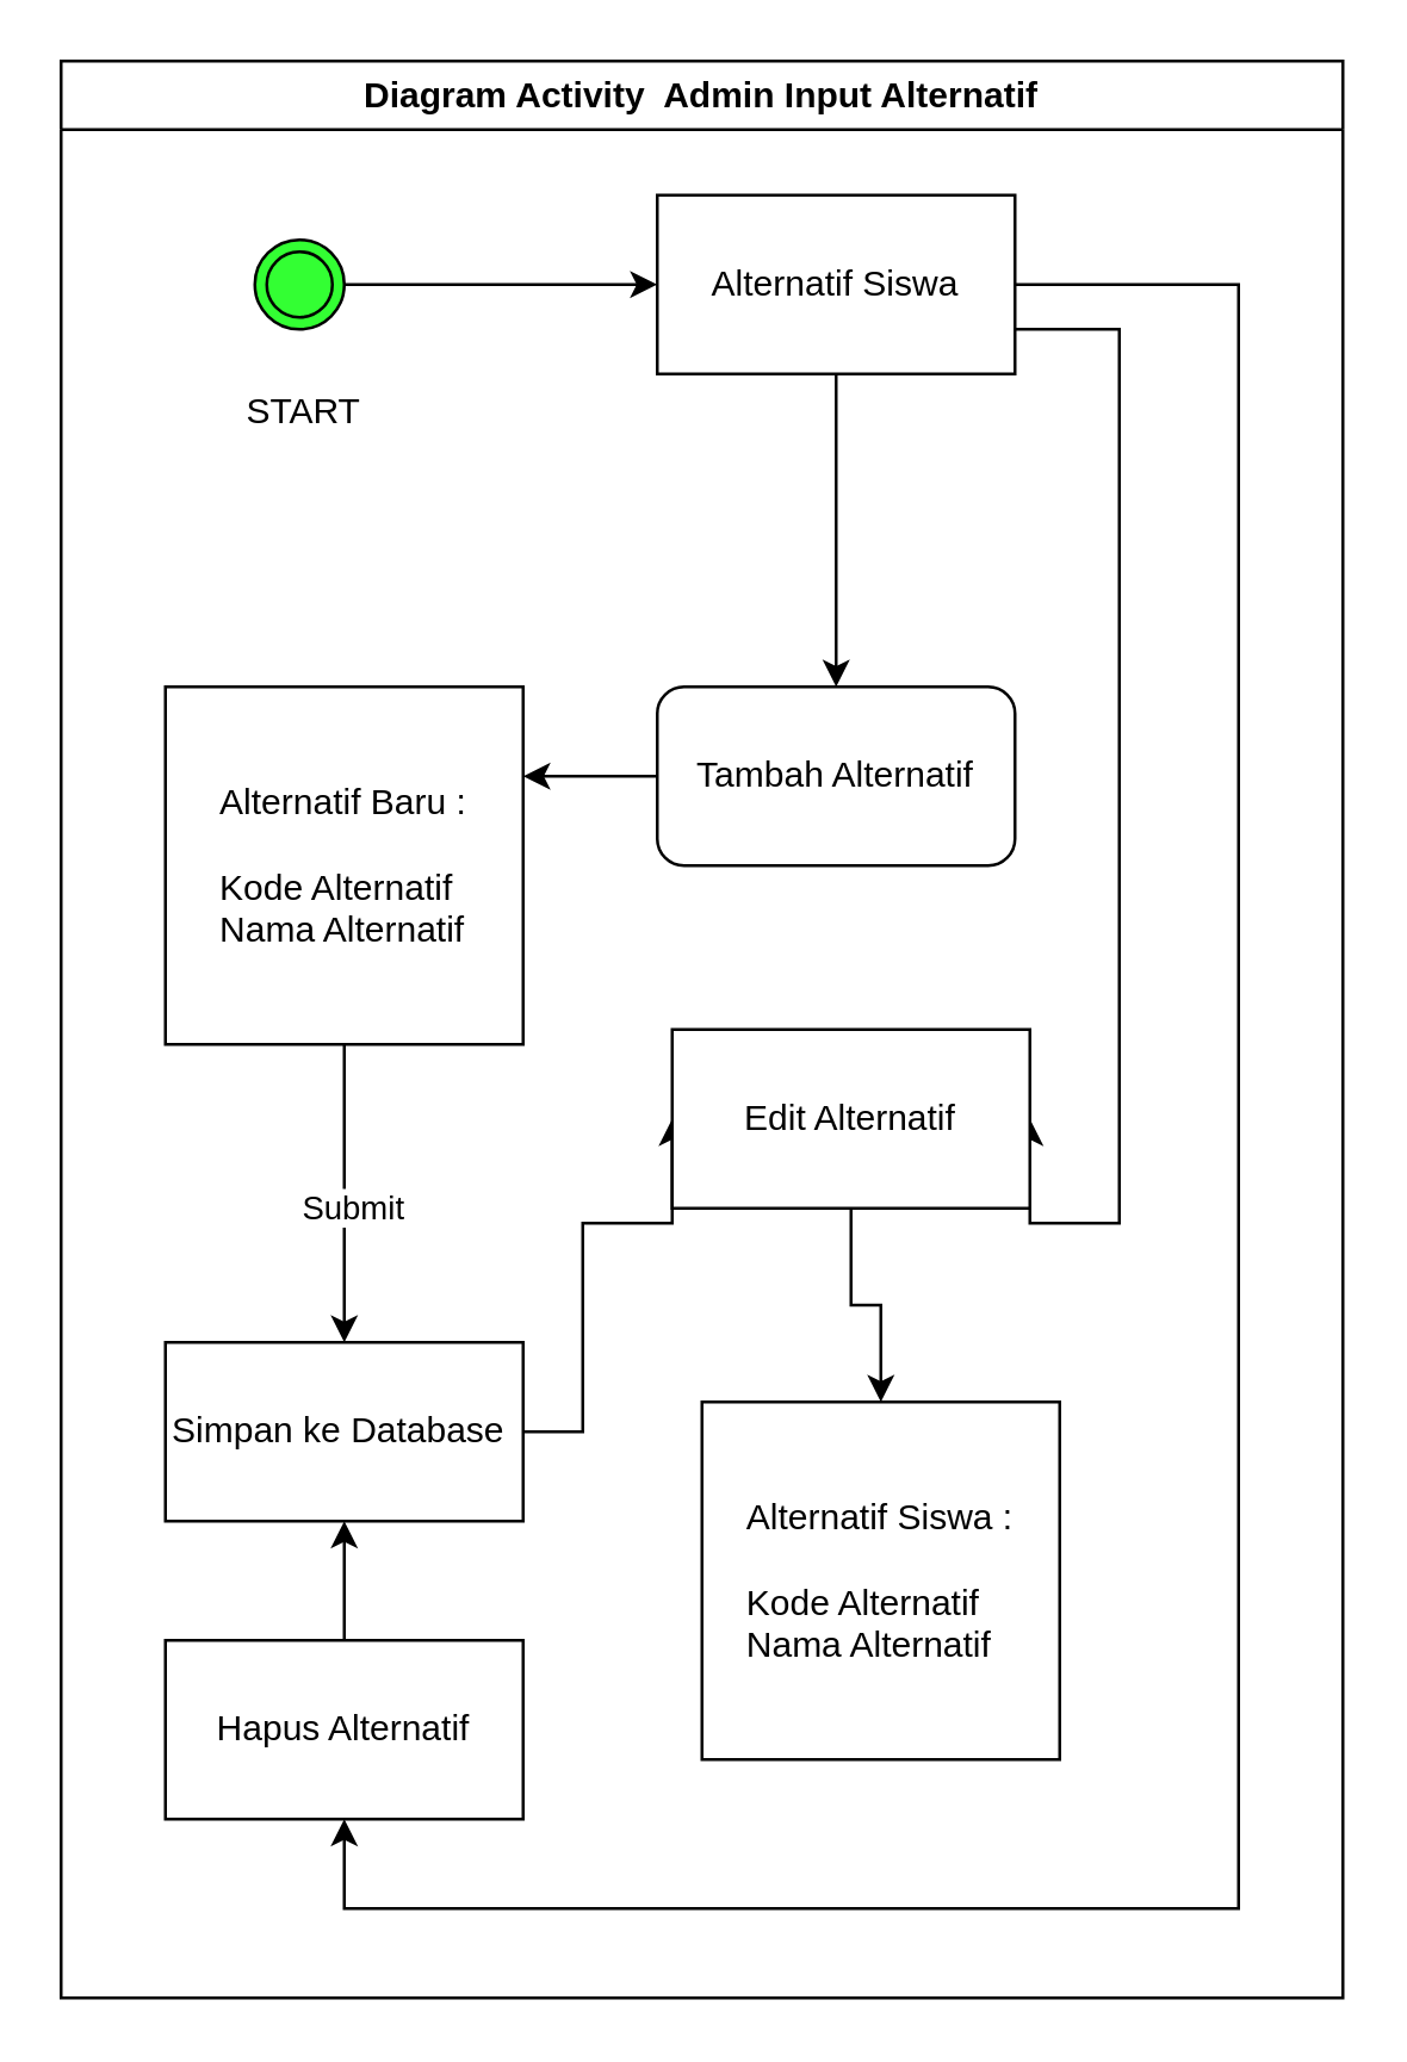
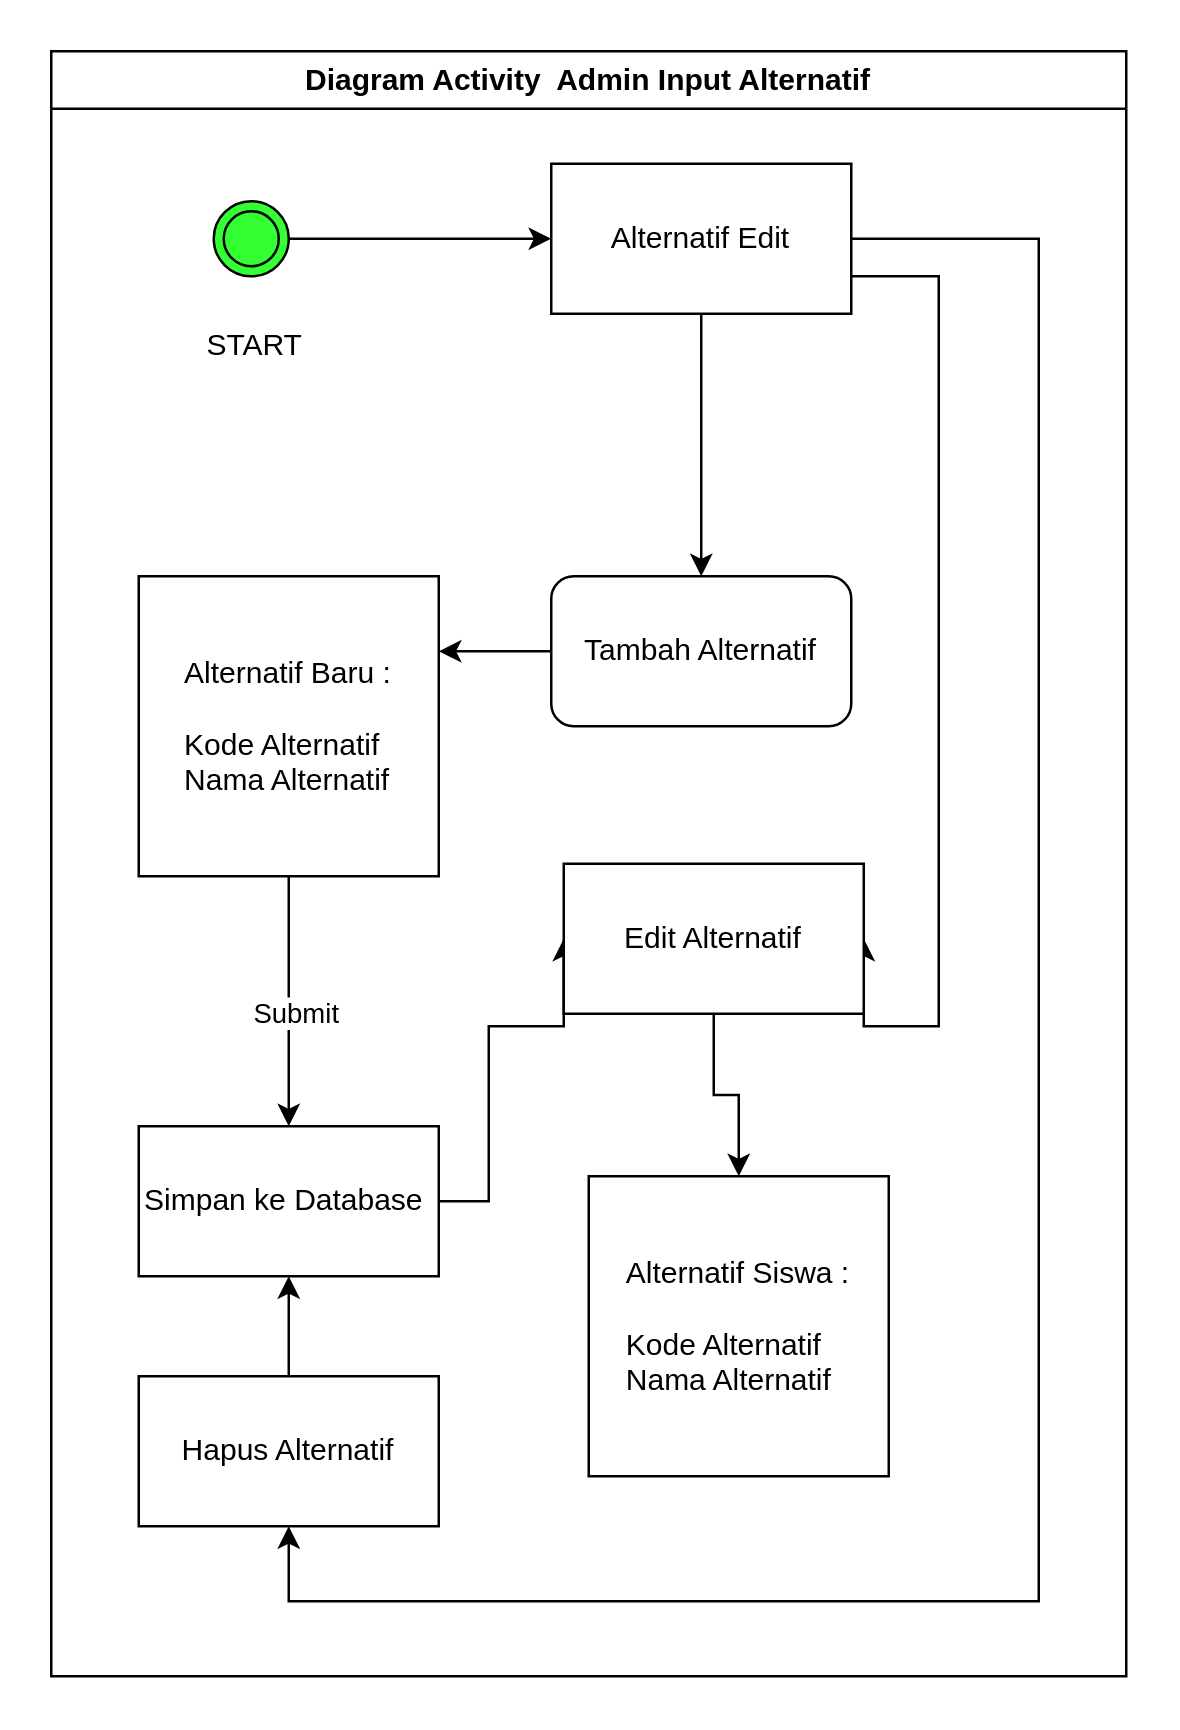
  <mxCell id="0" />
  <mxCell id="1" parent="0" />
  <mxCell id="2" value="Diagram Activity&amp;nbsp; Admin Input Alternatif" style="swimlane;whiteSpace=wrap;html=1;" parent="1" vertex="1"><mxGeometry x="20" y="20" width="430" height="650" as="geometry" /></mxCell>
  <mxCell id="3" style="edgeStyle=orthogonalEdgeStyle;rounded=0;orthogonalLoop=1;jettySize=auto;html=1;entryX=1;entryY=0.25;entryDx=0;entryDy=0;" parent="2" source="4" target="7" edge="1"><mxGeometry relative="1" as="geometry" /></mxCell>
  <mxCell id="4" value="Tambah Alternatif" style="whiteSpace=wrap;html=1;rounded=1;" parent="2" vertex="1"><mxGeometry x="200" y="210" width="120" height="60" as="geometry" /></mxCell>
  <mxCell id="5" style="edgeStyle=orthogonalEdgeStyle;rounded=0;orthogonalLoop=1;jettySize=auto;html=1;entryX=0.5;entryY=0;entryDx=0;entryDy=0;" parent="2" source="7" target="9" edge="1"><mxGeometry relative="1" as="geometry"><mxPoint x="95" y="400" as="targetPoint" /></mxGeometry></mxCell>
  <mxCell id="6" value="Submit" style="edgeLabel;html=1;align=center;verticalAlign=middle;resizable=0;points=[];" parent="5" vertex="1" connectable="0"><mxGeometry x="0.079" y="2" relative="1" as="geometry"><mxPoint as="offset" /></mxGeometry></mxCell>
  <mxCell id="7" value="&lt;span style=&quot;text-align: left;&quot;&gt;Alternatif Baru :&lt;/span&gt;&lt;div style=&quot;text-align: left;&quot;&gt;&lt;br&gt;&lt;/div&gt;&lt;span style=&quot;color: light-dark(rgb(0, 0, 0), rgb(255, 255, 255)); background-color: transparent;&quot;&gt;&lt;div style=&quot;text-align: left;&quot;&gt;&lt;span style=&quot;background-color: transparent; color: light-dark(rgb(0, 0, 0), rgb(255, 255, 255));&quot;&gt;Kode Alternatif&lt;/span&gt;&lt;/div&gt;&lt;/span&gt;&lt;span style=&quot;color: light-dark(rgb(0, 0, 0), rgb(255, 255, 255)); background-color: transparent;&quot;&gt;&lt;div style=&quot;text-align: left;&quot;&gt;&lt;span style=&quot;background-color: transparent; color: light-dark(rgb(0, 0, 0), rgb(255, 255, 255));&quot;&gt;Nama Alternatif&lt;/span&gt;&lt;/div&gt;&lt;/span&gt;" style="rounded=0;whiteSpace=wrap;html=1;" parent="2" vertex="1"><mxGeometry x="35" y="210" width="120" height="120" as="geometry" /></mxCell>
  <mxCell id="8" style="edgeStyle=orthogonalEdgeStyle;rounded=0;orthogonalLoop=1;jettySize=auto;html=1;entryX=0;entryY=0.5;entryDx=0;entryDy=0;" parent="2" source="9" target="15" edge="1"><mxGeometry relative="1" as="geometry"><Array as="points"><mxPoint x="175" y="460" /><mxPoint x="175" y="390" /></Array></mxGeometry></mxCell>
  <mxCell id="9" value="Simpan ke Database&amp;nbsp;" style="rounded=0;whiteSpace=wrap;html=1;" parent="2" vertex="1"><mxGeometry x="35" y="430" width="120" height="60" as="geometry" /></mxCell>
  <mxCell id="10" style="edgeStyle=orthogonalEdgeStyle;rounded=0;orthogonalLoop=1;jettySize=auto;html=1;entryX=1;entryY=0.5;entryDx=0;entryDy=0;" parent="2" source="12" target="15" edge="1"><mxGeometry relative="1" as="geometry"><Array as="points"><mxPoint x="355" y="90" /><mxPoint x="355" y="390" /></Array></mxGeometry></mxCell>
  <mxCell id="11" style="edgeStyle=orthogonalEdgeStyle;rounded=0;orthogonalLoop=1;jettySize=auto;html=1;entryX=0.5;entryY=1;entryDx=0;entryDy=0;" parent="2" source="12" target="18" edge="1"><mxGeometry relative="1" as="geometry"><Array as="points"><mxPoint x="395" y="75" /><mxPoint x="395" y="620" /><mxPoint x="95" y="620" /></Array></mxGeometry></mxCell>
- <mxCell id="12" value="Alternatif Siswa" style="rounded=0;whiteSpace=wrap;html=1;" parent="2" vertex="1"><mxGeometry x="200" y="45" width="120" height="60" as="geometry" /></mxCell>
+ <mxCell id="12" value="Alternatif Edit" style="rounded=0;whiteSpace=wrap;html=1;" parent="2" vertex="1"><mxGeometry x="200" y="45" width="120" height="60" as="geometry" /></mxCell>
  <mxCell id="13" value="" style="edgeStyle=orthogonalEdgeStyle;rounded=0;orthogonalLoop=1;jettySize=auto;html=1;" parent="2" source="12" target="4" edge="1"><mxGeometry relative="1" as="geometry"><mxPoint x="245" y="190" as="targetPoint" /></mxGeometry></mxCell>
  <mxCell id="14" style="edgeStyle=orthogonalEdgeStyle;rounded=0;orthogonalLoop=1;jettySize=auto;html=1;" parent="2" source="15" target="16" edge="1"><mxGeometry relative="1" as="geometry" /></mxCell>
  <mxCell id="15" value="Edit Alternatif" style="rounded=0;whiteSpace=wrap;html=1;" parent="2" vertex="1"><mxGeometry x="205" y="325" width="120" height="60" as="geometry" /></mxCell>
  <mxCell id="16" value="&lt;span style=&quot;text-align: left;&quot;&gt;Alternatif Siswa :&lt;/span&gt;&lt;div style=&quot;text-align: left;&quot;&gt;&lt;br&gt;&lt;/div&gt;&lt;span style=&quot;color: light-dark(rgb(0, 0, 0), rgb(255, 255, 255)); background-color: transparent;&quot;&gt;&lt;div style=&quot;text-align: left;&quot;&gt;&lt;span style=&quot;background-color: transparent; color: light-dark(rgb(0, 0, 0), rgb(255, 255, 255));&quot;&gt;Kode Alternatif&lt;/span&gt;&lt;/div&gt;&lt;/span&gt;&lt;span style=&quot;color: light-dark(rgb(0, 0, 0), rgb(255, 255, 255)); background-color: transparent;&quot;&gt;&lt;div style=&quot;text-align: left;&quot;&gt;&lt;span style=&quot;background-color: transparent; color: light-dark(rgb(0, 0, 0), rgb(255, 255, 255));&quot;&gt;Nama Alternatif&lt;/span&gt;&lt;/div&gt;&lt;/span&gt;" style="rounded=0;whiteSpace=wrap;html=1;" parent="2" vertex="1"><mxGeometry x="215" y="450" width="120" height="120" as="geometry" /></mxCell>
  <mxCell id="17" style="edgeStyle=orthogonalEdgeStyle;rounded=0;orthogonalLoop=1;jettySize=auto;html=1;entryX=0.5;entryY=1;entryDx=0;entryDy=0;" parent="2" source="18" target="9" edge="1"><mxGeometry relative="1" as="geometry" /></mxCell>
  <mxCell id="18" value="Hapus Alternatif" style="rounded=0;whiteSpace=wrap;html=1;" parent="2" vertex="1"><mxGeometry x="35" y="530" width="120" height="60" as="geometry" /></mxCell>
  <mxCell id="19" value="&lt;span style=&quot;white-space: pre;&quot;&gt;&#09;&lt;span style=&quot;white-space: pre;&quot;&gt;&#09;&lt;/span&gt;&lt;/span&gt;&lt;div&gt;&lt;br&gt;&lt;/div&gt;&lt;div&gt;&lt;br&gt;&lt;/div&gt;&lt;div&gt;&lt;br&gt;&lt;/div&gt;&lt;div&gt;&lt;br&gt;&lt;/div&gt;&lt;div&gt;&lt;br&gt;&lt;/div&gt;&lt;div&gt;&amp;nbsp;START&lt;/div&gt;" style="ellipse;shape=doubleEllipse;whiteSpace=wrap;html=1;aspect=fixed;fillColor=light-dark(#33FF33,var(--ge-dark-color, #121212));" parent="2" vertex="1"><mxGeometry x="65" y="60" width="30" height="30" as="geometry" /></mxCell>
  <mxCell id="20" style="edgeStyle=orthogonalEdgeStyle;rounded=0;orthogonalLoop=1;jettySize=auto;html=1;entryX=0;entryY=0.5;entryDx=0;entryDy=0;" parent="2" source="19" target="12" edge="1"><mxGeometry relative="1" as="geometry" /></mxCell>
